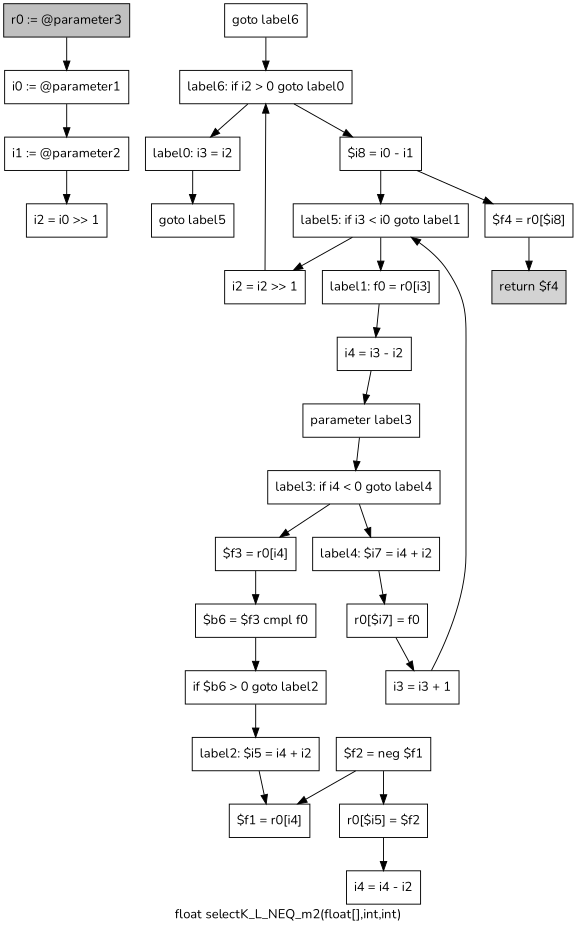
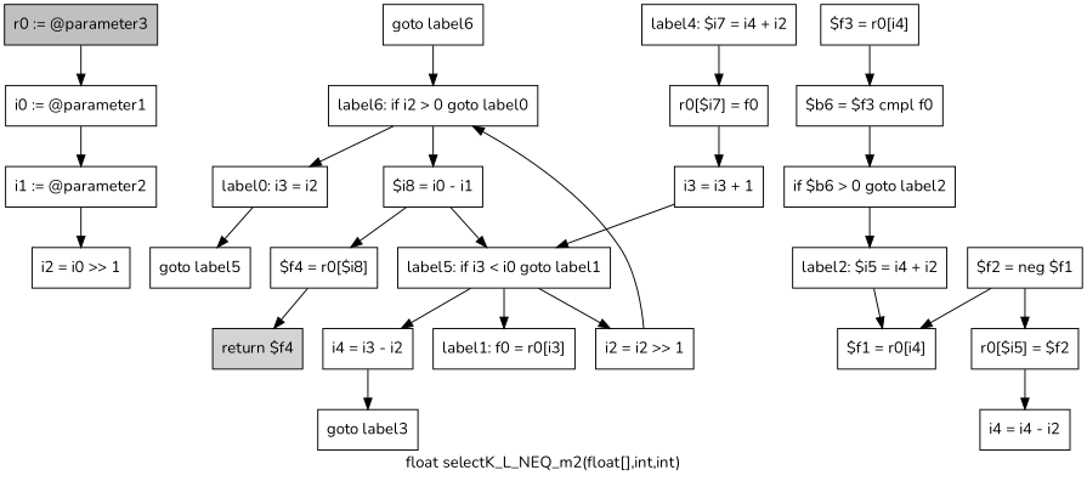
  digraph {
    fontname=Nunito
    label="float selectK_L_NEQ_m2(float[],int,int)"
    node [fontname=Nunito shape=box]
    edge [fontname=Nunito]
    n1 [fillcolor=gray label="r0 := @parameter3" style=filled]
    n2 [label="i0 := @parameter1"]
    n3 [label="i1 := @parameter2"]
    n4 [label="i2 = i0 >> 1"]
    n5 [label="goto label6"]
    n6 [label="label6: if i2 > 0 goto label0"]
    n7 [label="label0: i3 = i2"]
    n8 [label="$i8 = i0 - i1"]
    n9 [label="goto label5"]
    n10 [label="label5: if i3 < i0 goto label1"]
    n11 [label="$f4 = r0[$i8]"]
    n12 [label="label1: f0 = r0[i3]"]
    n13 [label="i2 = i2 >> 1"]
    n14 [label="i4 = i3 - i2"]
-   n15 [label="parameter label3"]
-   n16 [label="label3: if i4 < 0 goto label4"]
+   n15 [label="goto label3"]
    n17 [label="$f3 = r0[i4]"]
    n18 [label="label4: $i7 = i4 + i2"]
    n19 [label="$b6 = $f3 cmpl f0"]
    n20 [label="r0[$i7] = f0"]
    n21 [label="label2: $i5 = i4 + i2"]
    n22 [label="$f1 = r0[i4]"]
    n23 [label="$f2 = neg $f1"]
    n24 [label="r0[$i5] = $f2"]
    n25 [label="i4 = i4 - i2"]
    n26 [label="if $b6 > 0 goto label2"]
    n27 [label="i3 = i3 + 1"]
    n28 [fillcolor=lightgray label="return $f4" style=filled]
    n1 -> n2
    n2 -> n3
    n3 -> n4
    n5 -> n6
    n6 -> n7
    n6 -> n8
    n7 -> n9
    n8 -> n10
    n8 -> n11
    n10 -> n12
    n10 -> n13
    n11 -> n28
-   n12 -> n14
+   n10 -> n14
    n13 -> n6
    n14 -> n15
-   n15 -> n16
-   n16 -> n17
-   n16 -> n18
    n17 -> n19
    n18 -> n20
    n19 -> n26
    n20 -> n27
    n21 -> n22
    n23 -> n22
    n23 -> n24
    n24 -> n25
    n26 -> n21
    n27 -> n10
  }
